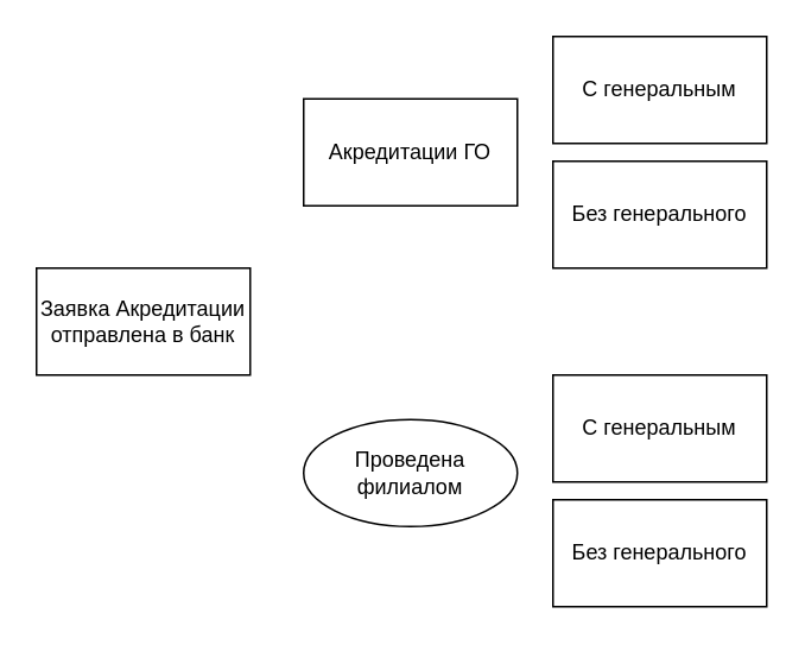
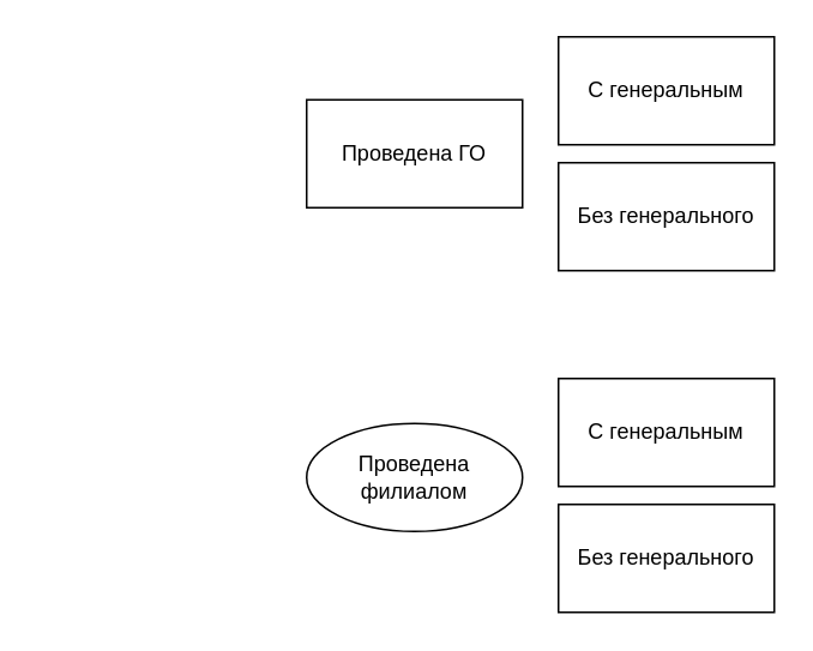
  <mxCell id="0" />
  <mxCell id="1" parent="0" />
- <mxCell id="2" value="Заявка Акредитации отправлена в банк" style="rounded=0;whiteSpace=wrap;html=1;" vertex="1" parent="1"><mxGeometry x="20" y="150" width="120" height="60" as="geometry" /></mxCell>
- <mxCell id="3" value="Акредитации ГО" style="rounded=0;whiteSpace=wrap;html=1;" vertex="1" parent="1"><mxGeometry x="170" y="55" width="120" height="60" as="geometry" /></mxCell>
+ <mxCell id="3" value="Проведена ГО" style="rounded=0;whiteSpace=wrap;html=1;" vertex="1" parent="1"><mxGeometry x="170" y="55" width="120" height="60" as="geometry" /></mxCell>
  <mxCell id="4" value="С генеральным" style="rounded=0;whiteSpace=wrap;html=1;" vertex="1" parent="1"><mxGeometry x="310" y="20" width="120" height="60" as="geometry" /></mxCell>
  <mxCell id="5" value="Без генерального" style="rounded=0;whiteSpace=wrap;html=1;" vertex="1" parent="1"><mxGeometry x="310" y="90" width="120" height="60" as="geometry" /></mxCell>
  <mxCell id="6" value="Проведена филиалом" style="ellipse;whiteSpace=wrap;html=1;" vertex="1" parent="1"><mxGeometry x="170" y="235" width="120" height="60" as="geometry" /></mxCell>
  <mxCell id="7" value="С генеральным" style="rounded=0;whiteSpace=wrap;html=1;" vertex="1" parent="1"><mxGeometry x="310" y="210" width="120" height="60" as="geometry" /></mxCell>
  <mxCell id="8" value="Без генерального" style="rounded=0;whiteSpace=wrap;html=1;" vertex="1" parent="1"><mxGeometry x="310" y="280" width="120" height="60" as="geometry" /></mxCell>
